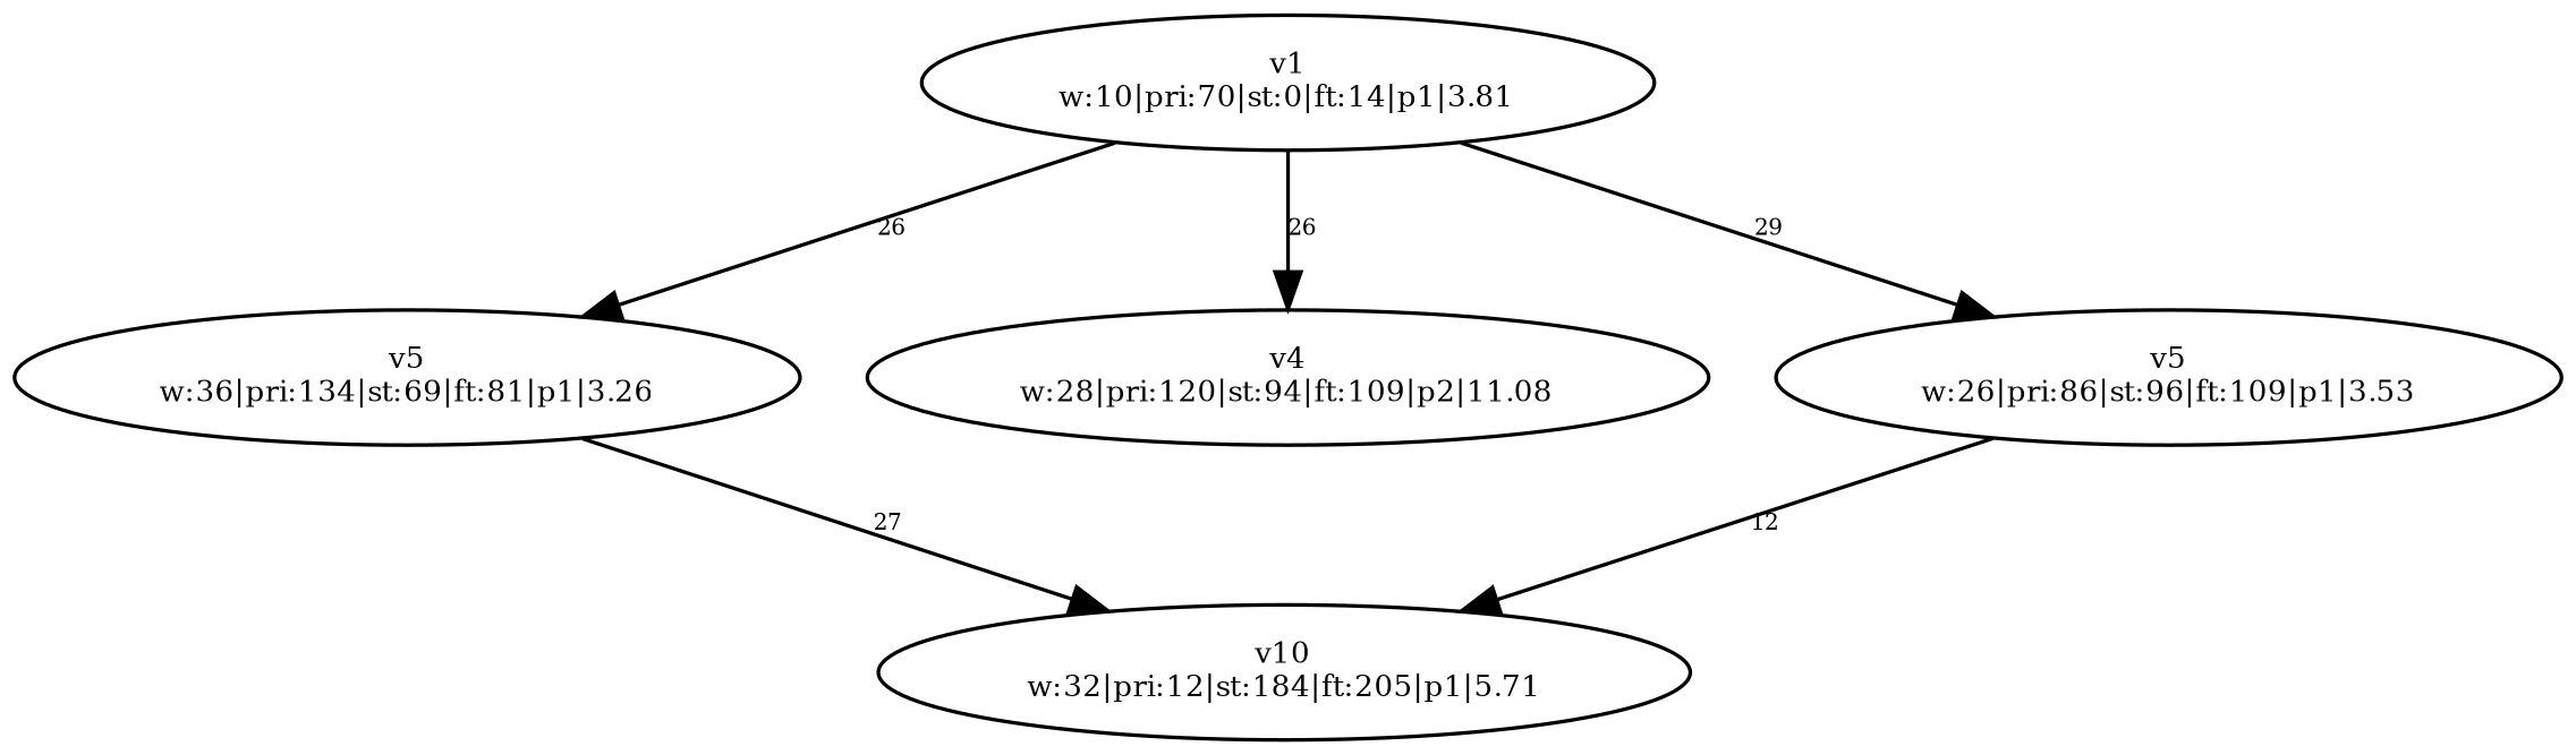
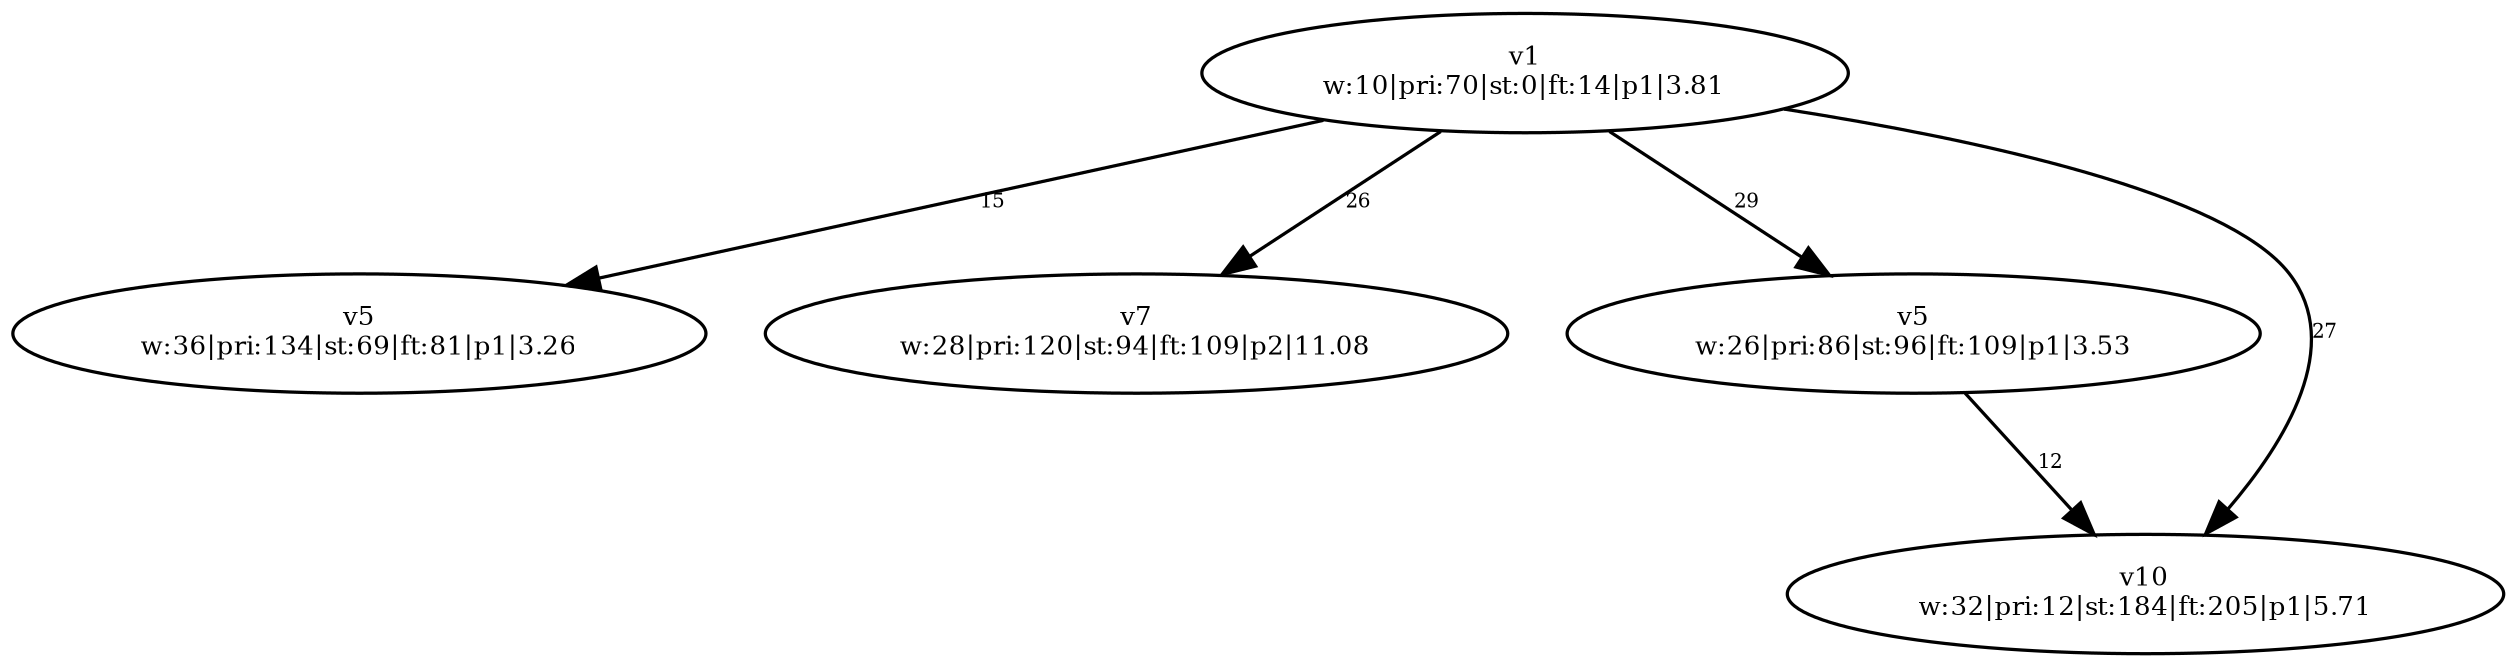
  digraph {
    node [fontsize=8.0]
    edge [constraint=true fontsize=6.0]
    n1 [label="v1\nw:10|pri:70|st:0|ft:14|p1|3.81"]
    n2 [label="v5\nw:36|pri:134|st:69|ft:81|p1|3.26"]
-   n3 [label="v4\nw:28|pri:120|st:94|ft:109|p2|11.08"]
+   n3 [label="v7\nw:28|pri:120|st:94|ft:109|p2|11.08"]
    n4 [label="v5\nw:26|pri:86|st:96|ft:109|p1|3.53"]
    n5 [label="v10\nw:32|pri:12|st:184|ft:205|p1|5.71"]
-   n1 -> n2 [label=26]
+   n1 -> n2 [label=15]
    n1 -> n3 [label=26]
    n1 -> n4 [label=29]
-   n2 -> n5 [label=27]
+   n1 -> n5 [label=27]
    n4 -> n5 [label=12]
  }
